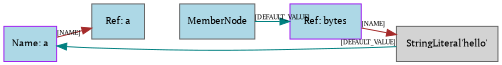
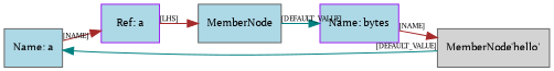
  digraph {
    fontname="PT Serif"
    rankdir=LR
    node [color=gray40 fillcolor=lightblue fontname="PT Serif" fontsize=10 shape=box style=filled]
    edge [color=brown fontname="PT Serif" fontsize=7 taillabel="[NAME]"]
-   n1 [color=purple label="Name: a"]
-   n2 [label="Ref: a"]
+   n1 [label="Name: a"]
+   n2 [color=purple label="Ref: a"]
    n3 [label=MemberNode]
-   n4 [fillcolor=lightgrey label="StringLiteral'hello'"]
-   n5 [color=purple label="Ref: bytes"]
+   n4 [fillcolor=lightgrey label="MemberNode'hello'"]
+   n5 [color=purple label="Name: bytes"]
    n1 -> n2
+   n2 -> n3 [taillabel="[LHS]"]
    n3 -> n5 [color=teal taillabel="[DEFAULT_VALUE]"]
    n4 -> n1 [color=teal taillabel="[DEFAULT_VALUE]"]
    n5 -> n4
  }
